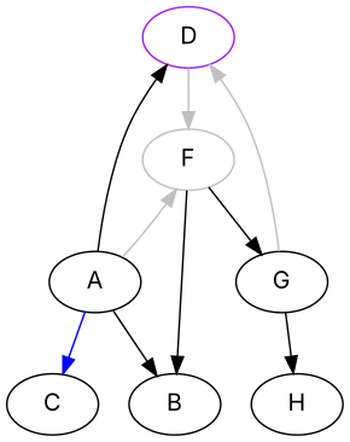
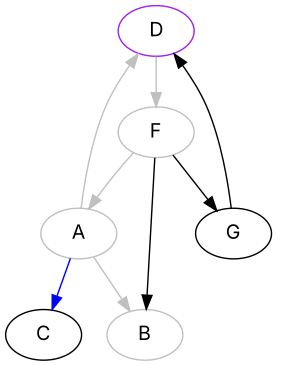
  digraph {
    fontname=Inter
    node [fontname=Inter]
    edge [fontname=Inter]
    n1 [color=purple label=D]
    n2 [color=gray label=F]
-   n3 [color=black label=A]
+   n3 [color=gray label=A]
    n4 [label=G]
-   n5 [color=black label=B]
+   n5 [color=gray label=B]
    n6 [label=C]
-   n7 [label=H]
    n1 -> n2 [color=gray]
-   n3 -> n2 [color=gray]
+   n2 -> n3 [color=gray]
    n2 -> n4
    n2 -> n5
-   n3 -> n1
-   n3 -> n5 [color=black]
+   n3 -> n1 [color=gray]
+   n3 -> n5 [color=gray]
    n3 -> n6 [color=blue]
-   n4 -> n1 [color=gray]
-   n4 -> n7
+   n4 -> n1
  }
